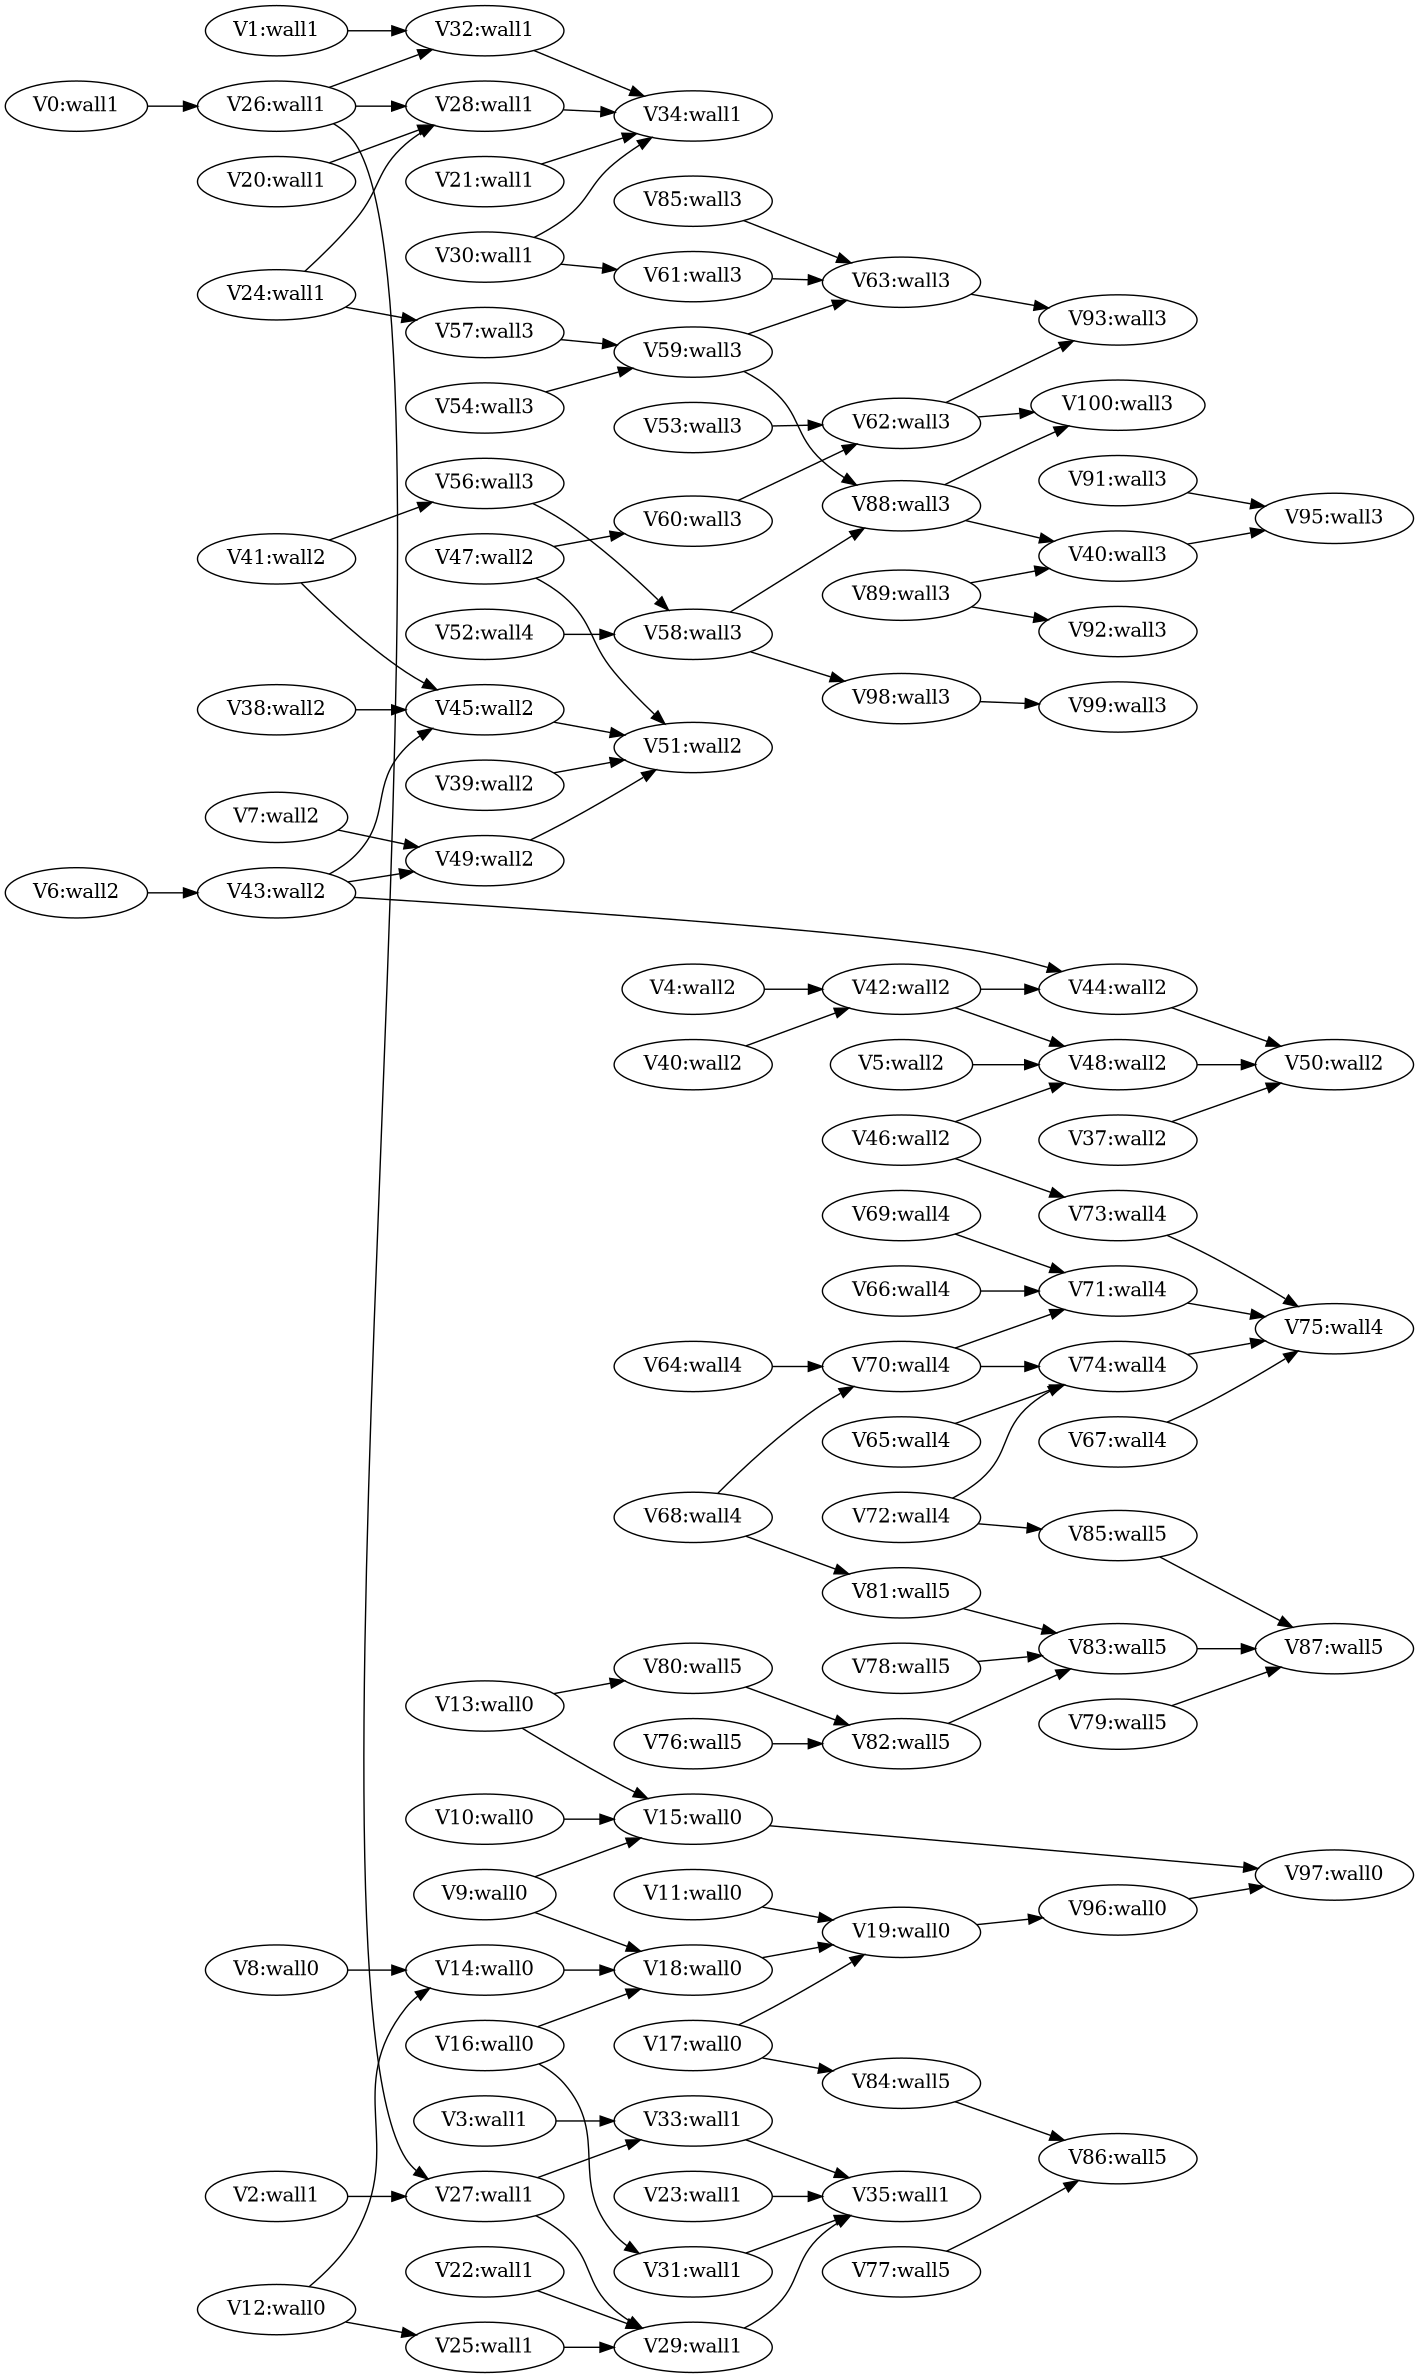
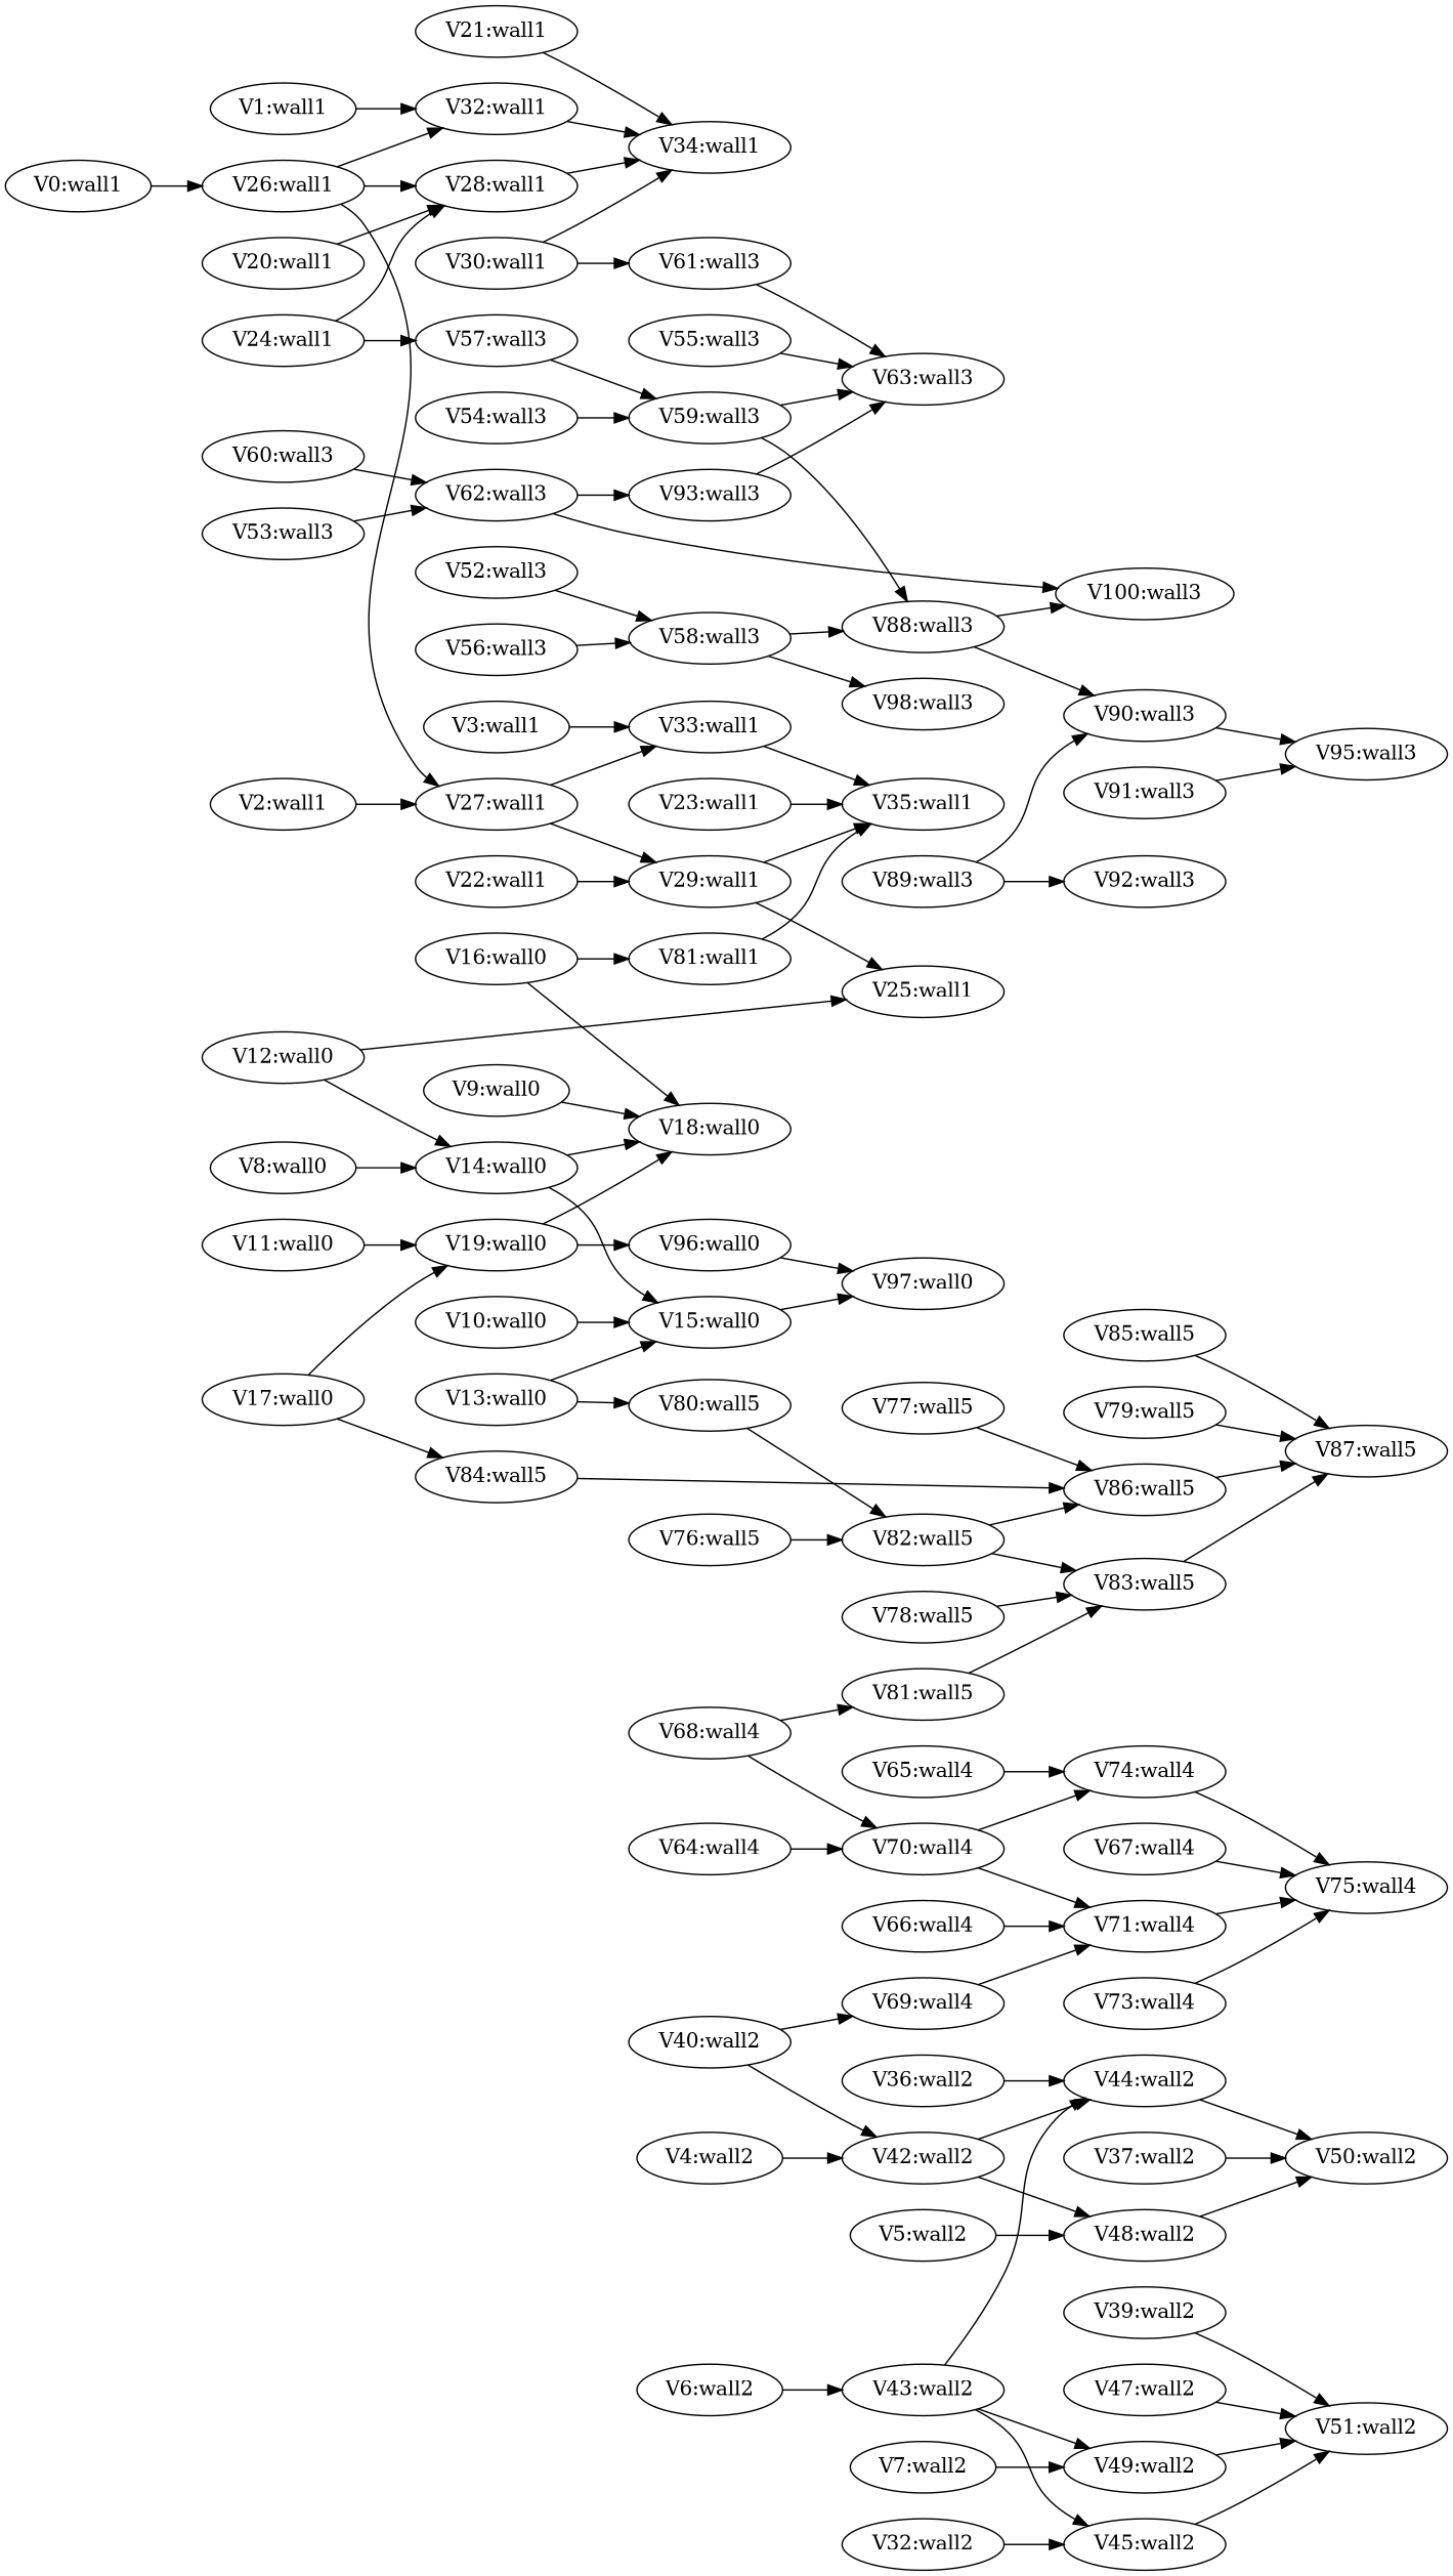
  digraph {
    rankdir=LR
    n1 [label="V0:wall1"]
    n2 [label="V26:wall1"]
    n3 [label="V32:wall1"]
    n4 [label="V27:wall1"]
    n5 [label="V28:wall1"]
    n6 [label="V1:wall1"]
    n7 [label="V34:wall1"]
    n8 [label="V2:wall1"]
    n9 [label="V33:wall1"]
    n10 [label="V29:wall1"]
    n11 [label="V3:wall1"]
    n12 [label="V35:wall1"]
    n13 [label="V4:wall2"]
    n14 [label="V42:wall2"]
    n15 [label="V48:wall2"]
    n16 [label="V44:wall2"]
    n17 [label="V5:wall2"]
    n18 [label="V50:wall2"]
    n19 [label="V6:wall2"]
    n20 [label="V43:wall2"]
    n21 [label="V49:wall2"]
    n22 [label="V45:wall2"]
    n23 [label="V7:wall2"]
    n24 [label="V51:wall2"]
    n25 [label="V8:wall0"]
    n26 [label="V14:wall0"]
    n27 [label="V18:wall0"]
    n28 [label="V15:wall0"]
    n29 [label="V9:wall0"]
    n30 [label="V19:wall0"]
    n31 [label="V10:wall0"]
    n32 [label="V97:wall0"]
    n33 [label="V11:wall0"]
    n34 [label="V96:wall0"]
    n35 [label="V12:wall0"]
    n36 [label="V25:wall1"]
    n37 [label="V13:wall0"]
    n38 [label="V80:wall5"]
    n39 [label="V82:wall5"]
    n40 [label="V16:wall0"]
-   n41 [label="V31:wall1"]
+   n41 [label="V81:wall1"]
    n42 [label="V17:wall0"]
    n43 [label="V84:wall5"]
    n44 [label="V86:wall5"]
    n45 [label="V20:wall1"]
    n46 [label="V21:wall1"]
    n47 [label="V22:wall1"]
    n48 [label="V23:wall1"]
    n49 [label="V24:wall1"]
    n50 [label="V57:wall3"]
    n51 [label="V59:wall3"]
    n52 [label="V30:wall1"]
    n53 [label="V61:wall3"]
    n54 [label="V63:wall3"]
+   n55 [label="V36:wall2"]
    n56 [label="V37:wall2"]
-   n57 [label="V38:wall2"]
+   n57 [label="V32:wall2"]
    n58 [label="V39:wall2"]
    n59 [label="V40:wall2"]
    n60 [label="V69:wall4"]
    n61 [label="V71:wall4"]
-   n62 [label="V41:wall2"]
    n63 [label="V56:wall3"]
    n64 [label="V58:wall3"]
-   n65 [label="V46:wall2"]
    n66 [label="V73:wall4"]
    n67 [label="V75:wall4"]
    n68 [label="V47:wall2"]
    n69 [label="V60:wall3"]
    n70 [label="V62:wall3"]
-   n71 [label="V52:wall4"]
+   n71 [label="V52:wall3"]
    n72 [label="V88:wall3"]
    n73 [label="V98:wall3"]
    n74 [label="V53:wall3"]
    n75 [label="V93:wall3"]
    n76 [label="V100:wall3"]
    n77 [label="V54:wall3"]
-   n78 [label="V85:wall3"]
-   n79 [label="V40:wall3"]
-   n80 [label="V99:wall3"]
+   n78 [label="V55:wall3"]
+   n79 [label="V90:wall3"]
    n81 [label="V64:wall4"]
    n82 [label="V70:wall4"]
    n83 [label="V74:wall4"]
    n84 [label="V65:wall4"]
    n85 [label="V66:wall4"]
    n86 [label="V67:wall4"]
    n87 [label="V68:wall4"]
    n88 [label="V81:wall5"]
    n89 [label="V83:wall5"]
-   n90 [label="V72:wall4"]
    n91 [label="V85:wall5"]
    n92 [label="V87:wall5"]
    n93 [label="V76:wall5"]
    n94 [label="V77:wall5"]
    n95 [label="V78:wall5"]
    n96 [label="V79:wall5"]
    n97 [label="V95:wall3"]
    n98 [label="V89:wall3"]
    n99 [label="V92:wall3"]
    n100 [label="V91:wall3"]
    n1 -> n2
    n2 -> n3
    n2 -> n4
    n2 -> n5
    n3 -> n7
    n4 -> n9
    n4 -> n10
    n5 -> n7
    n6 -> n3
    n8 -> n4
    n9 -> n12
    n10 -> n12
    n11 -> n9
    n13 -> n14
    n14 -> n15
    n14 -> n16
    n15 -> n18
    n16 -> n18
    n17 -> n15
    n19 -> n20
    n20 -> n16
    n20 -> n21
    n20 -> n22
    n21 -> n24
    n22 -> n24
    n23 -> n21
    n25 -> n26
    n26 -> n27
-   n29 -> n28
-   n27 -> n30
+   n26 -> n28
+   n30 -> n27
    n28 -> n32
    n29 -> n27
    n30 -> n34
    n31 -> n28
    n33 -> n30
    n34 -> n32
    n35 -> n26
    n35 -> n36
-   n36 -> n10
+   n10 -> n36
    n37 -> n28
    n37 -> n38
    n38 -> n39
+   n39 -> n44
    n39 -> n89
    n40 -> n27
    n40 -> n41
    n41 -> n12
    n42 -> n30
    n42 -> n43
    n43 -> n44
+   n44 -> n92
    n45 -> n5
    n46 -> n7
    n47 -> n10
    n48 -> n12
    n49 -> n5
    n49 -> n50
    n50 -> n51
    n51 -> n54
    n51 -> n72
    n52 -> n7
    n52 -> n53
    n53 -> n54
-   n54 -> n75
+   n75 -> n54
+   n55 -> n16
    n56 -> n18
    n57 -> n22
    n58 -> n24
    n59 -> n14
+   n59 -> n60
    n60 -> n61
    n61 -> n67
-   n62 -> n22
-   n62 -> n63
    n63 -> n64
    n64 -> n72
    n64 -> n73
-   n65 -> n15
-   n65 -> n66
    n66 -> n67
    n68 -> n24
-   n68 -> n69
    n69 -> n70
    n70 -> n75
    n70 -> n76
    n71 -> n64
    n72 -> n76
    n72 -> n79
-   n73 -> n80
    n74 -> n70
    n77 -> n51
    n78 -> n54
    n79 -> n97
    n81 -> n82
    n82 -> n61
    n82 -> n83
    n83 -> n67
    n84 -> n83
    n85 -> n61
    n86 -> n67
    n87 -> n82
    n87 -> n88
    n88 -> n89
    n89 -> n92
-   n90 -> n83
-   n90 -> n91
    n91 -> n92
    n93 -> n39
    n94 -> n44
    n95 -> n89
    n96 -> n92
    n98 -> n79
    n98 -> n99
    n100 -> n97
  }
